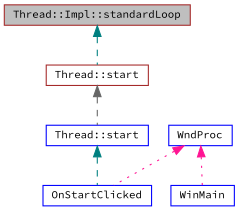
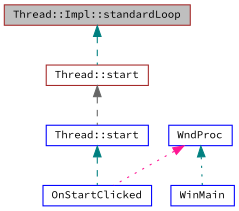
  digraph {
    fontname="Source Code Pro"
    rankdir=TB
    node [color=blue fillcolor=white fontname="Source Code Pro" fontsize=10 shape=record style=filled]
    edge [color=teal dir=back fontname="Source Code Pro" fontsize=10 labelfontname=Helvetica labelfontsize=10 style=dashed]
    n1 [color=brown fillcolor=grey75 fontcolor=black height=0.2 label="Thread::Impl::standardLoop" width=0.4]
    n2 [color=brown height=0.2 label="Thread::start" width=0.4]
    n3 [height=0.2 label="Thread::start" width=0.4]
    n4 [height=0.2 label=OnStartClicked width=0.4]
    n5 [height=0.2 label=WndProc width=0.4]
    n6 [height=0.2 label=WinMain width=0.4]
    n1 -> n2
    n2 -> n3 [color=gray40]
    n3 -> n4
    n5 -> n4 [color=deeppink style=dotted]
-   n5 -> n6 [color=deeppink style=dotted]
+   n5 -> n6 [style=dotted]
  }
